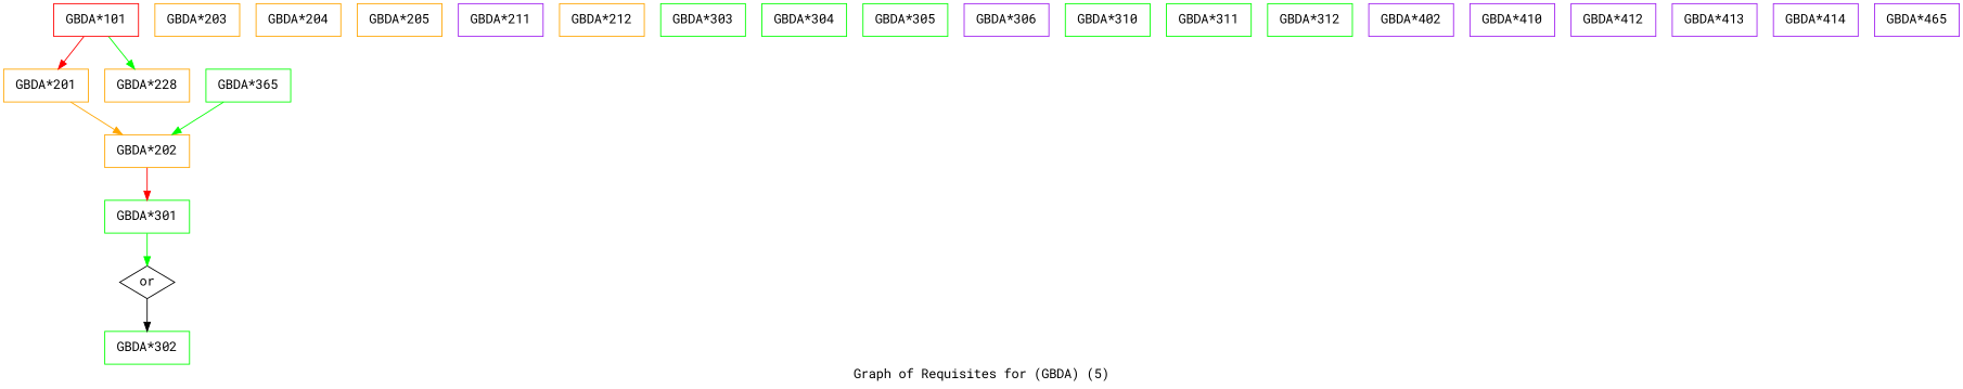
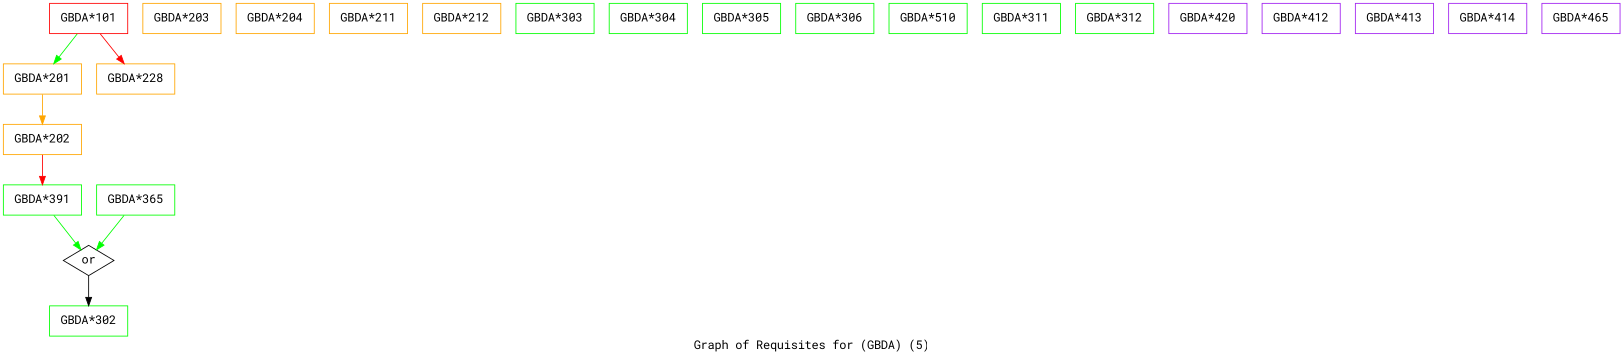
  strict digraph {
    fontname="Roboto Mono"
    label="Graph of Requisites for (GBDA) (5)"
    node [color=green fontname="Roboto Mono" shape=box]
    edge [color=red fontname="Roboto Mono"]
    "GBDA*101" [color=red height=0.5 width=1.2917]
    "GBDA*201" [color=orange height=0.5 width=1.2917]
    "GBDA*228" [color=orange height=0.5 width=1.2917]
    "GBDA*202" [color=orange height=0.5 width=1.2917]
-   "GBDA*301" [height=0.5 width=1.2917]
+   "GBDA*301" [height=0.5 width=1.2917 label="GBDA*391"]
    n6 [height=0.5 label=or shape=diamond width=0.81703 color=""]
    "GBDA*302" [height=0.5 width=1.2917]
    "GBDA*203" [color=orange height=0.5 width=1.2917]
    "GBDA*204" [color=orange height=0.5 width=1.2917]
-   "GBDA*205" [color=orange height=0.5 width=1.2917]
-   "GBDA*211" [color=purple height=0.5 width=1.2917]
+   "GBDA*211" [color=orange height=0.5 width=1.2917]
    "GBDA*212" [color=orange height=0.5 width=1.2917]
    "GBDA*365" [height=0.5 width=1.2917]
    "GBDA*303" [height=0.5 width=1.2917]
    "GBDA*304" [height=0.5 width=1.2917]
    "GBDA*305" [height=0.5 width=1.2917]
-   "GBDA*306" [color=purple height=0.5 width=1.2917]
-   "GBDA*310" [height=0.5 width=1.2917]
+   "GBDA*306" [height=0.5 width=1.2917]
+   "GBDA*310" [height=0.5 width=1.2917 label="GBDA*510"]
    "GBDA*311" [height=0.5 width=1.2917]
    "GBDA*312" [height=0.5 width=1.2917]
-   "GBDA*402" [color=purple height=0.5 width=1.2917]
-   "GBDA*410" [color=purple height=0.5 width=1.2917]
+   "GBDA*410" [color=purple height=0.5 width=1.2917 label="GBDA*420"]
    "GBDA*412" [color=purple height=0.5 width=1.2917]
    "GBDA*413" [color=purple height=0.5 width=1.2917]
    "GBDA*414" [color=purple height=0.5 width=1.2917]
    "GBDA*465" [color=purple height=0.5 width=1.2917]
-   "GBDA*101" -> "GBDA*201"
-   "GBDA*101" -> "GBDA*228" [color=green]
+   "GBDA*101" -> "GBDA*201" [color=green]
+   "GBDA*101" -> "GBDA*228"
    "GBDA*201" -> "GBDA*202" [color=orange]
    "GBDA*202" -> "GBDA*301"
    "GBDA*301" -> n6 [color=green]
    n6 -> "GBDA*302" [color=""]
-   "GBDA*365" -> "GBDA*202" [color=green]
+   "GBDA*365" -> n6 [color=green]
  }
